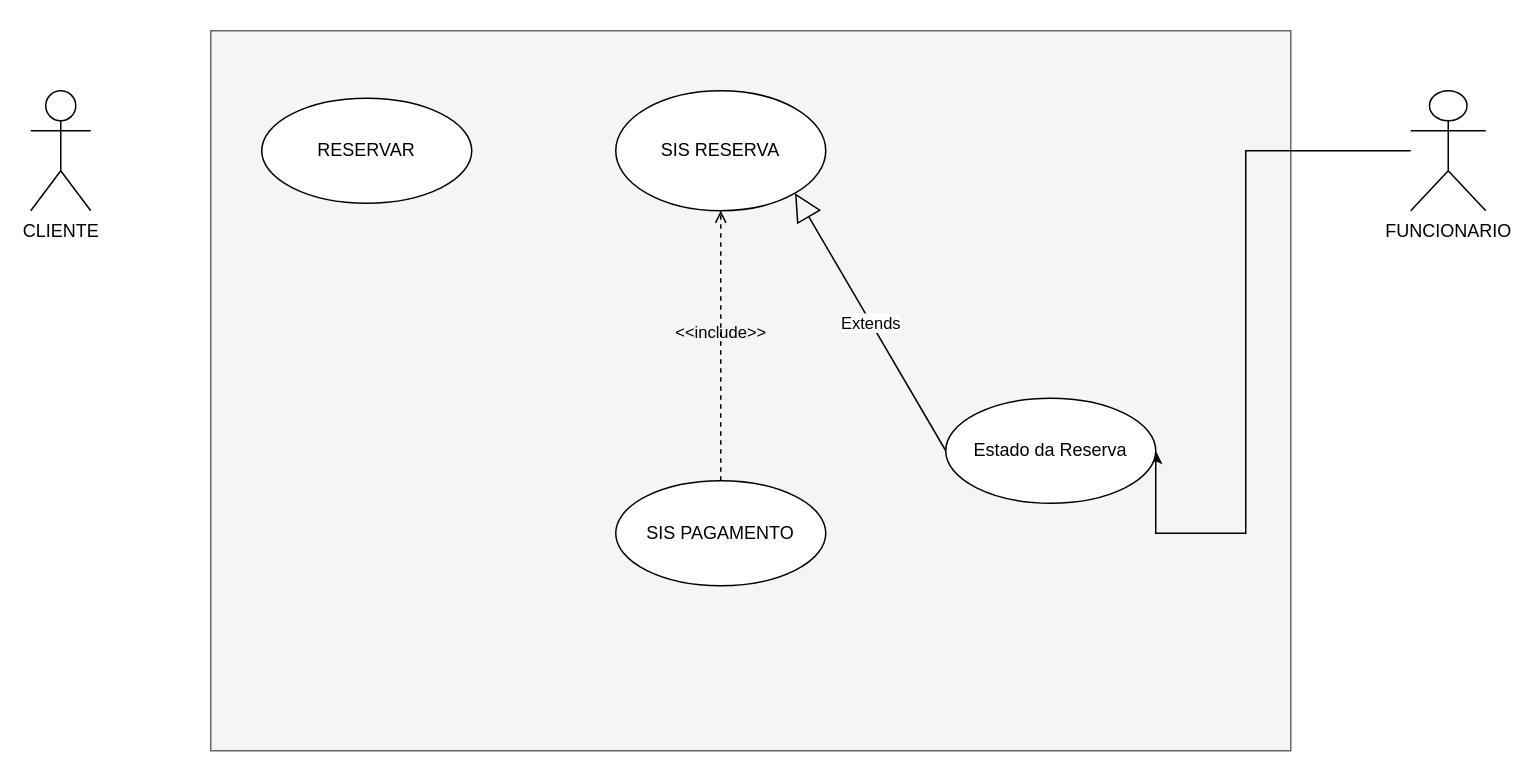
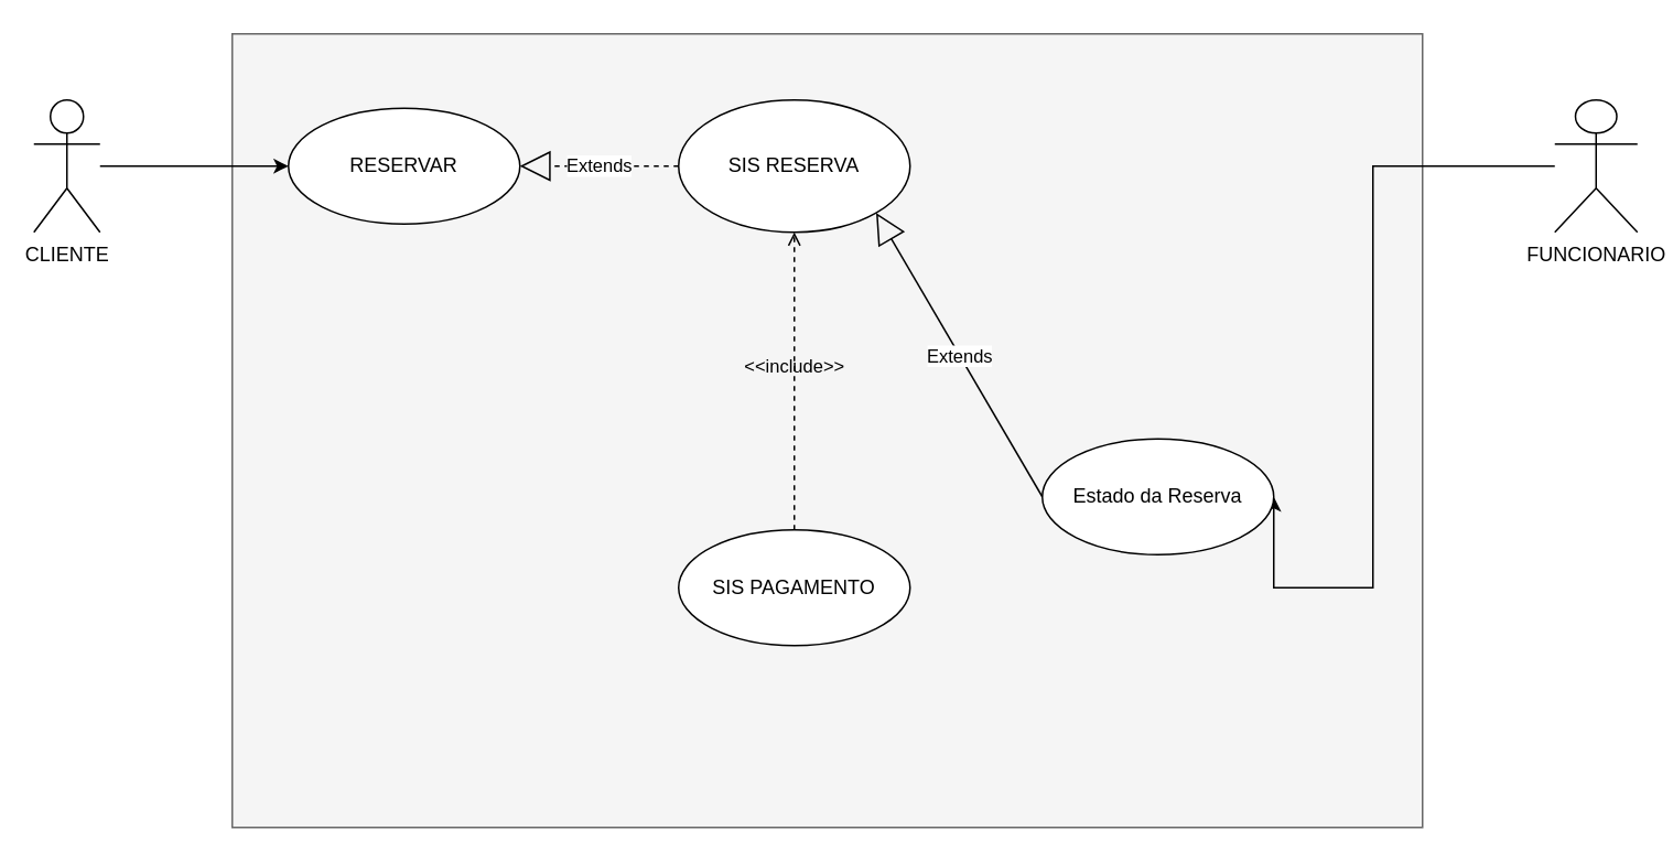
  <mxCell id="0" />
  <mxCell id="1" parent="0" />
  <mxCell id="2" value="" style="rounded=0;whiteSpace=wrap;html=1;fillColor=#f5f5f5;strokeColor=#666666;fontColor=#333333;" vertex="1" parent="1"><mxGeometry x="140" y="20" width="720" height="480" as="geometry" /></mxCell>
+ <mxCell id="3" value="" style="edgeStyle=orthogonalEdgeStyle;rounded=0;orthogonalLoop=1;jettySize=auto;html=1;" edge="1" parent="1" source="4" target="5"><mxGeometry relative="1" as="geometry" /></mxCell>
  <mxCell id="4" value="&lt;div&gt;CLIENTE&lt;/div&gt;&lt;div&gt;&lt;br&gt;&lt;/div&gt;" style="shape=umlActor;verticalLabelPosition=bottom;verticalAlign=top;html=1;" vertex="1" parent="1"><mxGeometry x="20" y="60" width="40" height="80" as="geometry" /></mxCell>
  <mxCell id="5" value="&lt;div&gt;RESERVAR&lt;/div&gt;" style="ellipse;whiteSpace=wrap;html=1;" vertex="1" parent="1"><mxGeometry x="174" y="65" width="140" height="70" as="geometry" /></mxCell>
  <mxCell id="6" value="&lt;div&gt;SIS RESERVA&lt;/div&gt;" style="ellipse;whiteSpace=wrap;html=1;" vertex="1" parent="1"><mxGeometry x="410" y="60" width="140" height="80" as="geometry" /></mxCell>
+ <mxCell id="7" value="Extends" style="endArrow=block;endSize=16;endFill=0;html=1;dashed=1;" edge="1" parent="1" source="6" target="5"><mxGeometry width="160" relative="1" as="geometry"><mxPoint x="230" y="240" as="sourcePoint" /><mxPoint x="390" y="240" as="targetPoint" /></mxGeometry></mxCell>
  <mxCell id="8" value="&lt;div&gt;SIS PAGAMENTO&lt;/div&gt;" style="ellipse;whiteSpace=wrap;html=1;" vertex="1" parent="1"><mxGeometry x="410" y="320" width="140" height="70" as="geometry" /></mxCell>
  <mxCell id="9" value="&amp;lt;&amp;lt;include&amp;gt;&amp;gt;" style="edgeStyle=none;html=1;endArrow=open;verticalAlign=bottom;dashed=1;labelBackgroundColor=none;entryX=0.5;entryY=1;entryDx=0;entryDy=0;" edge="1" parent="1" source="8" target="6"><mxGeometry width="160" relative="1" as="geometry"><mxPoint x="230" y="240" as="sourcePoint" /><mxPoint x="390" y="240" as="targetPoint" /></mxGeometry></mxCell>
  <mxCell id="10" value="" style="edgeStyle=orthogonalEdgeStyle;rounded=0;orthogonalLoop=1;jettySize=auto;html=1;entryX=1;entryY=0.5;entryDx=0;entryDy=0;" edge="1" parent="1" source="11" target="12"><mxGeometry relative="1" as="geometry"><Array as="points"><mxPoint x="830" y="100" /><mxPoint x="830" y="355" /></Array></mxGeometry></mxCell>
  <mxCell id="11" value="&lt;div&gt;FUNCIONARIO&lt;/div&gt;" style="shape=umlActor;verticalLabelPosition=bottom;verticalAlign=top;html=1;outlineConnect=0;" vertex="1" parent="1"><mxGeometry x="940" y="60" width="50" height="80" as="geometry" /></mxCell>
  <mxCell id="12" value="Estado da Reserva" style="ellipse;whiteSpace=wrap;html=1;" vertex="1" parent="1"><mxGeometry x="630" y="265" width="140" height="70" as="geometry" /></mxCell>
  <mxCell id="13" value="Extends" style="endArrow=block;endSize=16;endFill=0;html=1;entryX=1;entryY=1;entryDx=0;entryDy=0;exitX=0;exitY=0.5;exitDx=0;exitDy=0;" edge="1" parent="1" source="12" target="6"><mxGeometry width="160" relative="1" as="geometry"><mxPoint x="430" y="250" as="sourcePoint" /><mxPoint x="590" y="250" as="targetPoint" /></mxGeometry></mxCell>
